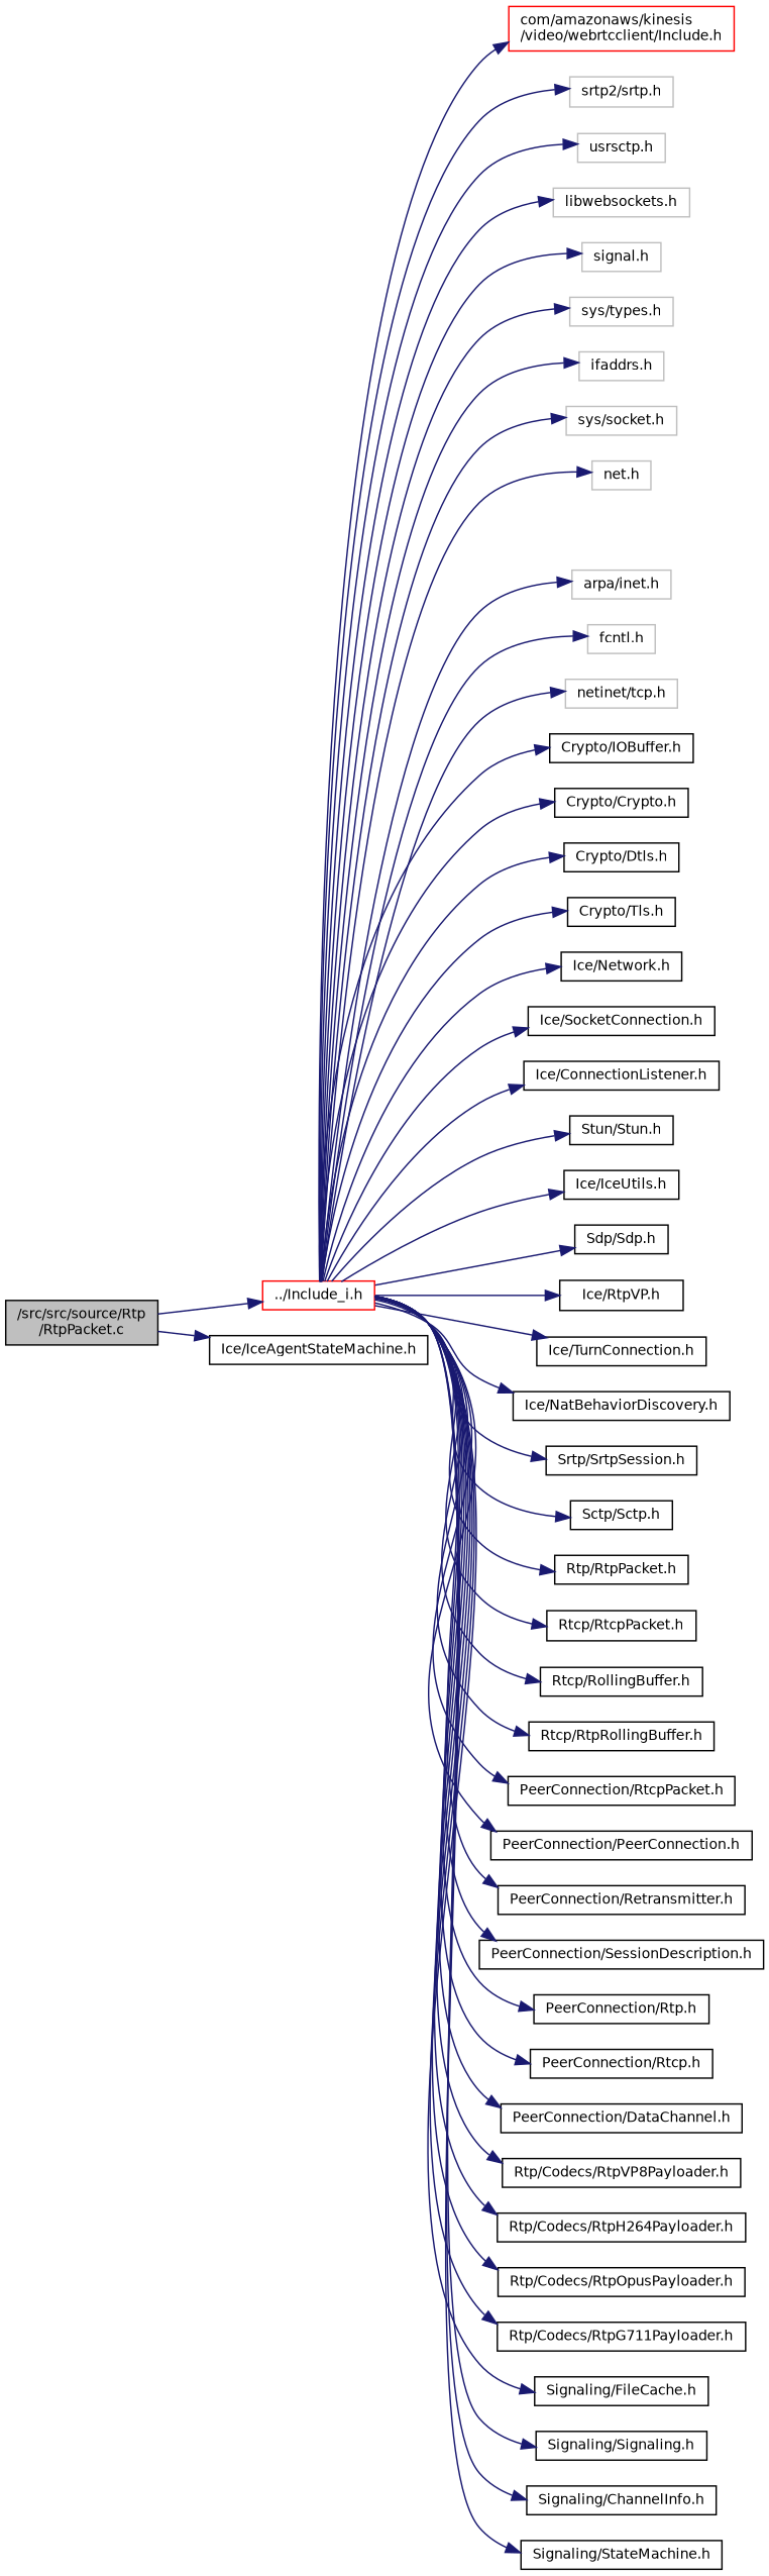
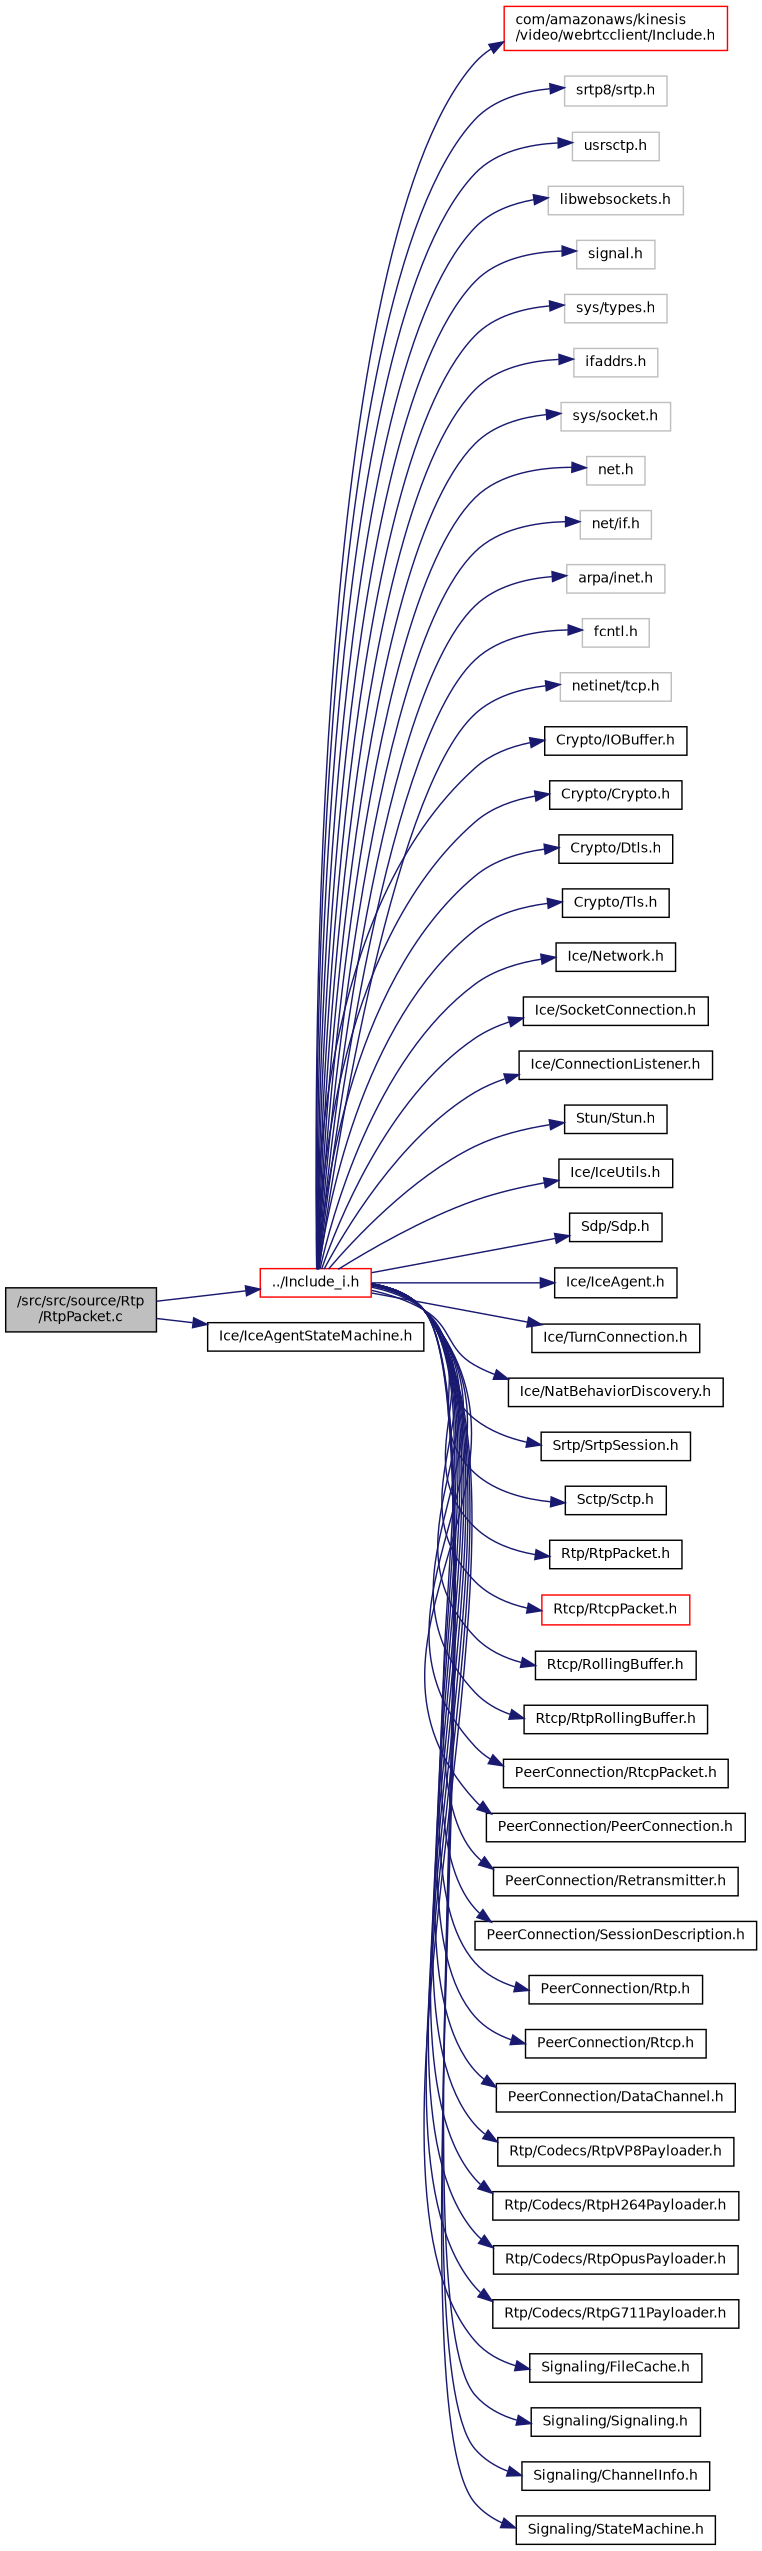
  digraph {
    rankdir=LR
    node [color=black fillcolor=white fontname=Helvetica fontsize=10 shape=record style=filled]
    edge [color=midnightblue fontname=Helvetica fontsize=10 labelfontname=Helvetica labelfontsize=10 style=solid]
    n1 [fillcolor=grey75 fontcolor=black height=0.2 label="/src/src/source/Rtp\l/RtpPacket.c" width=0.4]
    n2 [color=red height=0.2 label="../Include_i.h" width=0.4]
    n3 [height=0.2 label="Ice/IceAgentStateMachine.h" width=0.4]
    n4 [color=red height=0.2 label="com/amazonaws/kinesis\l/video/webrtcclient/Include.h" width=0.4]
-   n5 [color=grey75 height=0.2 label="srtp2/srtp.h" width=0.4]
+   n5 [color=grey75 height=0.2 label="srtp8/srtp.h" width=0.4]
    n6 [color=grey75 height=0.2 label="usrsctp.h" width=0.4]
    n7 [color=grey75 height=0.2 label="libwebsockets.h" width=0.4]
    n8 [color=grey75 height=0.2 label="signal.h" width=0.4]
    n9 [color=grey75 height=0.2 label="sys/types.h" width=0.4]
    n10 [color=grey75 height=0.2 label="ifaddrs.h" width=0.4]
    n11 [color=grey75 height=0.2 label="sys/socket.h" width=0.4]
    n12 [color=grey75 height=0.2 label="net.h" width=0.4]
+   n13 [color=grey75 height=0.2 label="net/if.h" width=0.4]
    n14 [color=grey75 height=0.2 label="arpa/inet.h" width=0.4]
    n15 [color=grey75 height=0.2 label="fcntl.h" width=0.4]
    n16 [color=grey75 height=0.2 label="netinet/tcp.h" width=0.4]
    n17 [height=0.2 label="Crypto/IOBuffer.h" width=0.4]
    n18 [height=0.2 label="Crypto/Crypto.h" width=0.4]
    n19 [height=0.2 label="Crypto/Dtls.h" width=0.4]
    n20 [height=0.2 label="Crypto/Tls.h" width=0.4]
    n21 [height=0.2 label="Ice/Network.h" width=0.4]
    n22 [height=0.2 label="Ice/SocketConnection.h" width=0.4]
    n23 [height=0.2 label="Ice/ConnectionListener.h" width=0.4]
    n24 [height=0.2 label="Stun/Stun.h" width=0.4]
    n25 [height=0.2 label="Ice/IceUtils.h" width=0.4]
    n26 [height=0.2 label="Sdp/Sdp.h" width=0.4]
-   n27 [height=0.2 label="Ice/RtpVP.h" width=0.4]
+   n27 [height=0.2 label="Ice/IceAgent.h" width=0.4]
    n28 [height=0.2 label="Ice/TurnConnection.h" width=0.4]
    n29 [height=0.2 label="Ice/NatBehaviorDiscovery.h" width=0.4]
    n30 [height=0.2 label="Srtp/SrtpSession.h" width=0.4]
    n31 [height=0.2 label="Sctp/Sctp.h" width=0.4]
    n32 [height=0.2 label="Rtp/RtpPacket.h" width=0.4]
-   n33 [height=0.2 label="Rtcp/RtcpPacket.h" width=0.4]
+   n33 [color=red height=0.2 label="Rtcp/RtcpPacket.h" width=0.4]
    n34 [height=0.2 label="Rtcp/RollingBuffer.h" width=0.4]
    n35 [height=0.2 label="Rtcp/RtpRollingBuffer.h" width=0.4]
    n36 [height=0.2 label="PeerConnection/RtcpPacket.h" width=0.4]
    n37 [height=0.2 label="PeerConnection/PeerConnection.h" width=0.4]
    n38 [height=0.2 label="PeerConnection/Retransmitter.h" width=0.4]
    n39 [height=0.2 label="PeerConnection/SessionDescription.h" width=0.4]
    n40 [height=0.2 label="PeerConnection/Rtp.h" width=0.4]
    n41 [height=0.2 label="PeerConnection/Rtcp.h" width=0.4]
    n42 [height=0.2 label="PeerConnection/DataChannel.h" width=0.4]
    n43 [height=0.2 label="Rtp/Codecs/RtpVP8Payloader.h" width=0.4]
    n44 [height=0.2 label="Rtp/Codecs/RtpH264Payloader.h" width=0.4]
    n45 [height=0.2 label="Rtp/Codecs/RtpOpusPayloader.h" width=0.4]
    n46 [height=0.2 label="Rtp/Codecs/RtpG711Payloader.h" width=0.4]
    n47 [height=0.2 label="Signaling/FileCache.h" width=0.4]
    n48 [height=0.2 label="Signaling/Signaling.h" width=0.4]
    n49 [height=0.2 label="Signaling/ChannelInfo.h" width=0.4]
    n50 [height=0.2 label="Signaling/StateMachine.h" width=0.4]
    n1 -> n2
    n1 -> n3
    n2 -> n4
    n2 -> n5
    n2 -> n6
    n2 -> n7
    n2 -> n8
    n2 -> n9
    n2 -> n10
    n2 -> n11
    n2 -> n12
+   n2 -> n13
    n2 -> n14
    n2 -> n15
    n2 -> n16
    n2 -> n17
    n2 -> n18
    n2 -> n19
    n2 -> n20
    n2 -> n21
    n2 -> n22
    n2 -> n23
    n2 -> n24
    n2 -> n25
    n2 -> n26
    n2 -> n27
    n2 -> n28
    n2 -> n29
    n2 -> n30
    n2 -> n31
    n2 -> n32
    n2 -> n33
    n2 -> n34
    n2 -> n35
    n2 -> n36
    n2 -> n37
    n2 -> n38
    n2 -> n39
    n2 -> n40
    n2 -> n41
    n2 -> n42
    n2 -> n43
    n2 -> n44
    n2 -> n45
    n2 -> n46
    n2 -> n47
    n2 -> n48
    n2 -> n49
    n2 -> n50
  }
